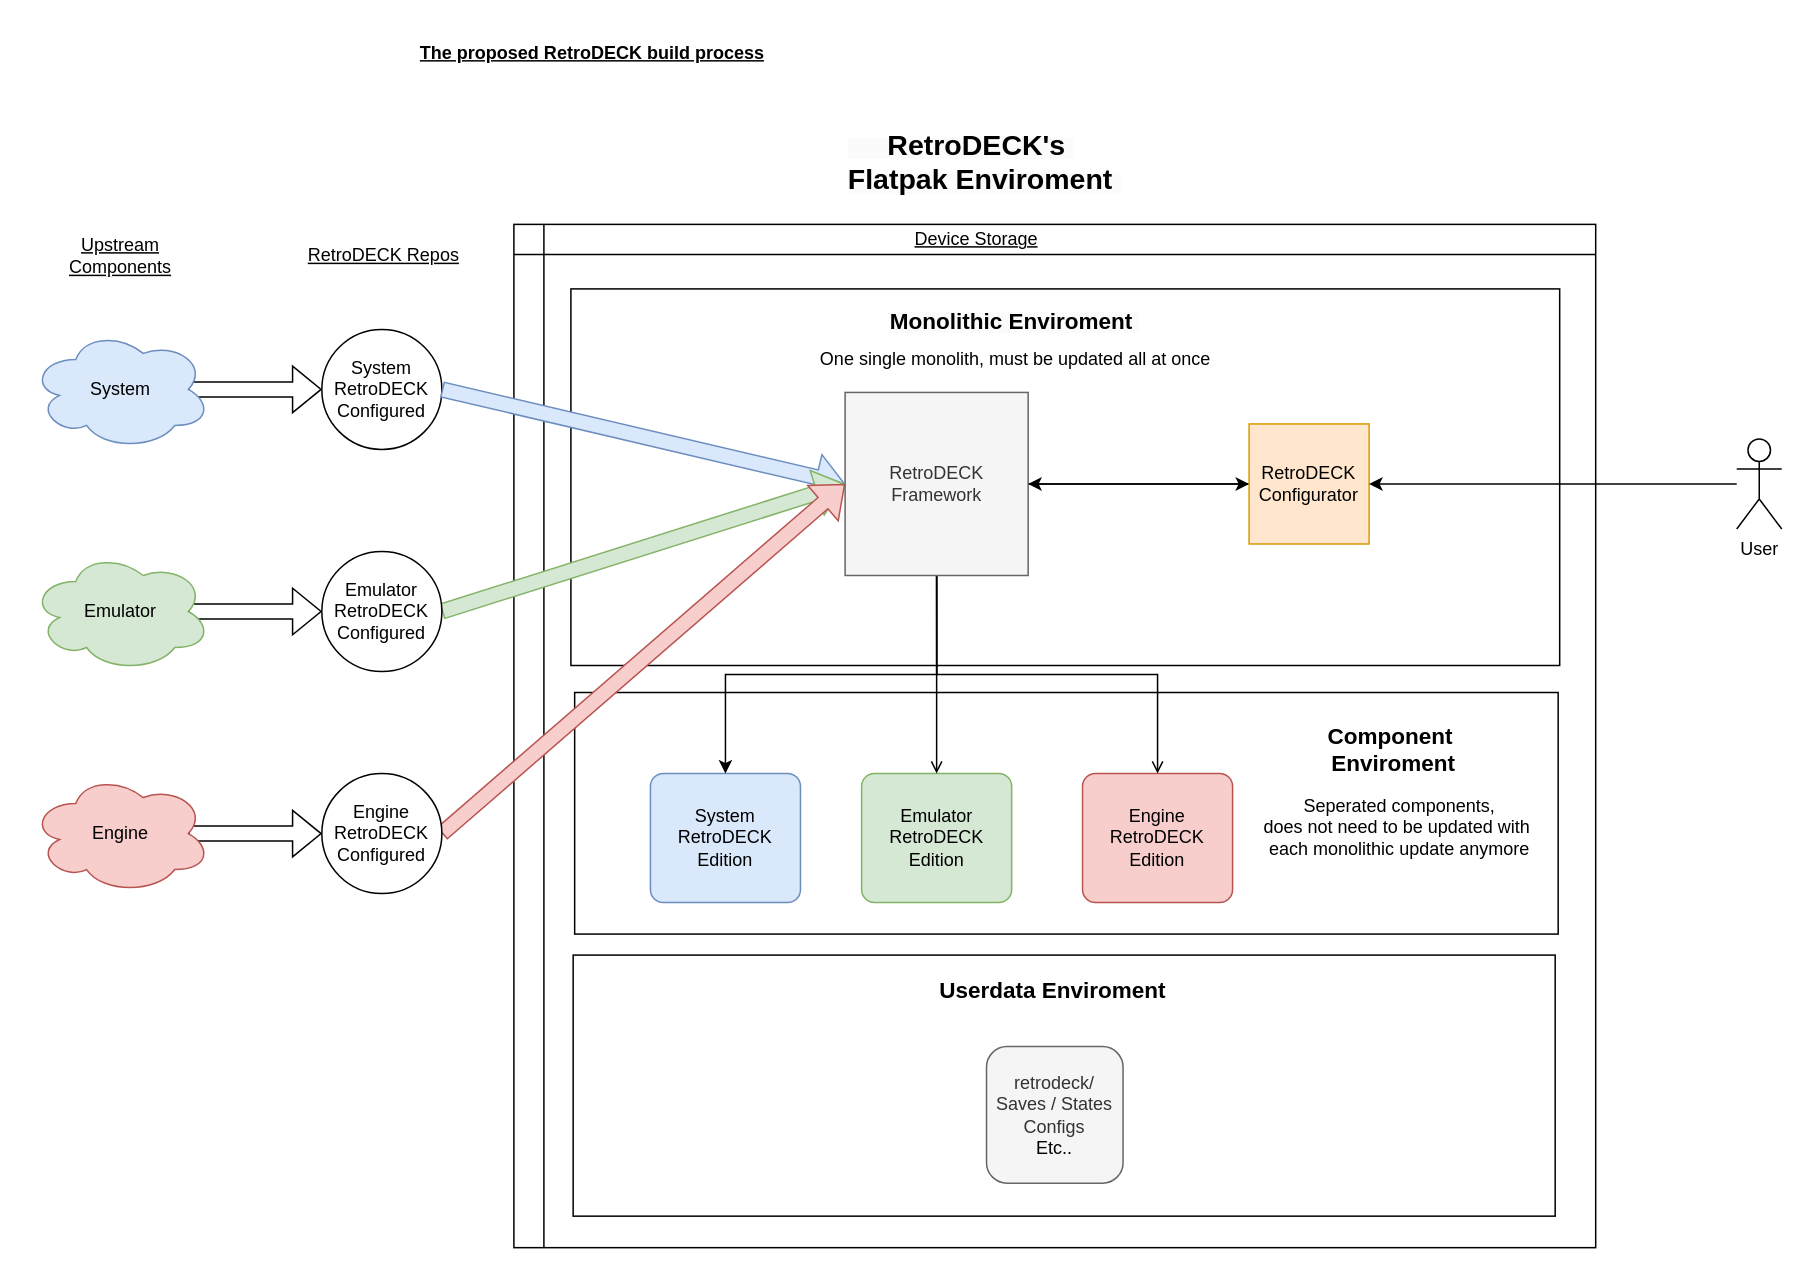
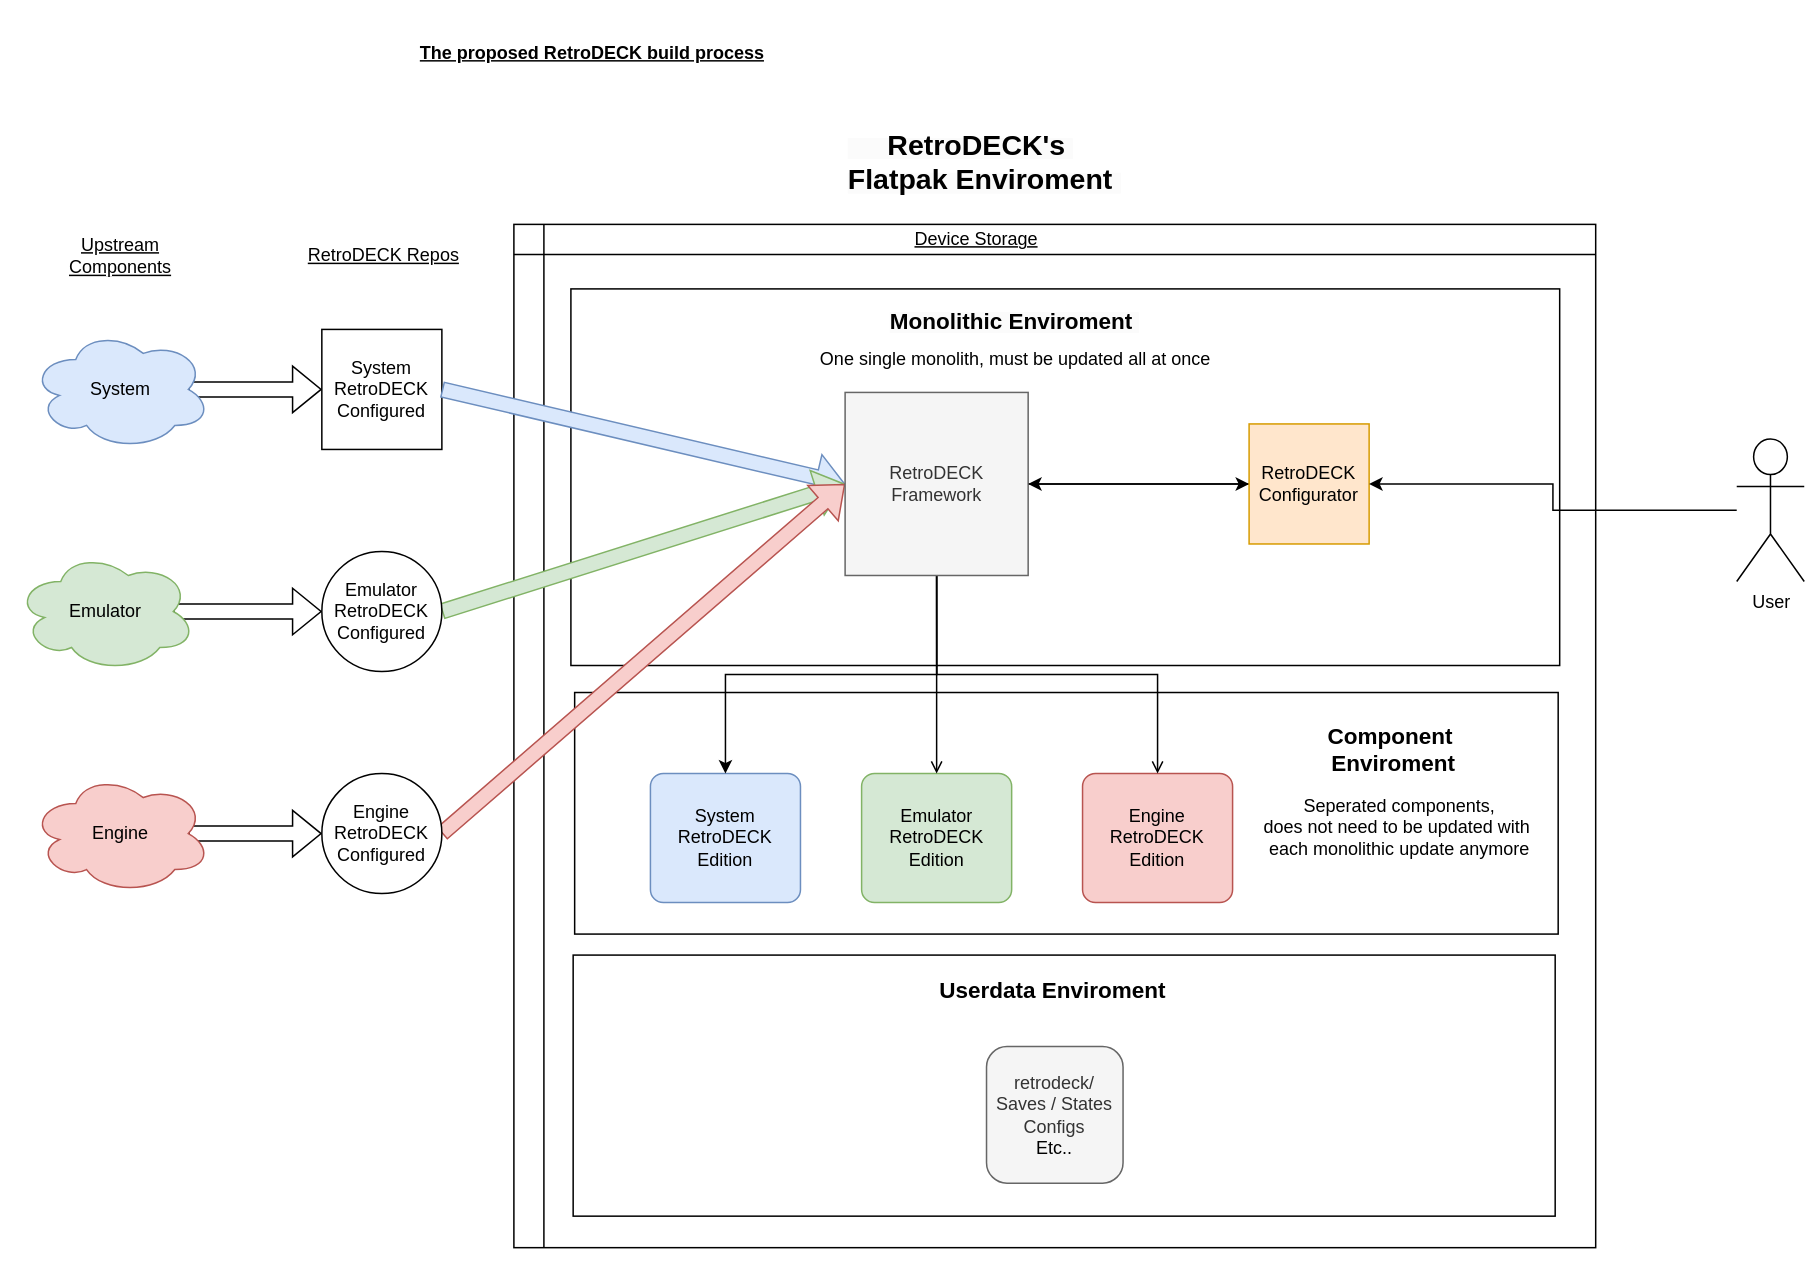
  <mxCell id="0" />
  <mxCell id="1" parent="0" />
  <mxCell id="2" value="" style="shape=internalStorage;whiteSpace=wrap;html=1;backgroundOutline=1;" parent="1" vertex="1"><mxGeometry x="342" y="149" width="721" height="682" as="geometry" /></mxCell>
  <mxCell id="3" value="" style="shape=flexArrow;endArrow=classic;html=1;rounded=0;exitX=0.875;exitY=0.5;exitDx=0;exitDy=0;exitPerimeter=0;entryX=0;entryY=0.5;entryDx=0;entryDy=0;" parent="1" source="7" target="16" edge="1"><mxGeometry width="50" height="50" relative="1" as="geometry"><mxPoint x="385" y="536" as="sourcePoint" /><mxPoint x="435" y="486" as="targetPoint" /></mxGeometry></mxCell>
  <mxCell id="4" value="" style="shape=flexArrow;endArrow=classic;html=1;rounded=0;exitX=0.875;exitY=0.5;exitDx=0;exitDy=0;exitPerimeter=0;entryX=0;entryY=0.5;entryDx=0;entryDy=0;" parent="1" source="9" target="25" edge="1"><mxGeometry width="50" height="50" relative="1" as="geometry"><mxPoint x="151" y="540" as="sourcePoint" /><mxPoint x="201" y="490" as="targetPoint" /></mxGeometry></mxCell>
  <mxCell id="5" value="" style="shape=flexArrow;endArrow=classic;html=1;rounded=0;exitX=0.875;exitY=0.5;exitDx=0;exitDy=0;exitPerimeter=0;entryX=0;entryY=0.5;entryDx=0;entryDy=0;" parent="1" source="10" target="26" edge="1"><mxGeometry width="50" height="50" relative="1" as="geometry"><mxPoint x="385" y="536" as="sourcePoint" /><mxPoint x="435" y="486" as="targetPoint" /></mxGeometry></mxCell>
  <mxCell id="6" value="" style="rounded=0;whiteSpace=wrap;html=1;" parent="1" vertex="1"><mxGeometry x="380" y="192" width="659" height="251" as="geometry" /></mxCell>
  <mxCell id="7" value="System" style="ellipse;shape=cloud;whiteSpace=wrap;html=1;fillColor=#dae8fc;strokeColor=#6c8ebf;" parent="1" vertex="1"><mxGeometry x="20" y="219" width="120" height="80" as="geometry" /></mxCell>
  <mxCell id="8" value="&lt;u&gt;Upstream Components&lt;/u&gt;" style="text;html=1;align=center;verticalAlign=middle;whiteSpace=wrap;rounded=0;" parent="1" vertex="1"><mxGeometry x="50" y="155" width="60" height="30" as="geometry" /></mxCell>
  <mxCell id="9" value="Engine" style="ellipse;shape=cloud;whiteSpace=wrap;html=1;fillColor=#f8cecc;strokeColor=#b85450;" parent="1" vertex="1"><mxGeometry x="20" y="515" width="120" height="80" as="geometry" /></mxCell>
- <mxCell id="10" value="Emulator" style="ellipse;shape=cloud;whiteSpace=wrap;html=1;fillColor=#d5e8d4;strokeColor=#82b366;" parent="1" vertex="1"><mxGeometry x="20" y="367" width="120" height="80" as="geometry" /></mxCell>
+ <mxCell id="10" value="Emulator" style="ellipse;shape=cloud;whiteSpace=wrap;html=1;fillColor=#d5e8d4;strokeColor=#82b366;" parent="1" vertex="1"><mxGeometry x="10" y="367" width="120" height="80" as="geometry" /></mxCell>
  <mxCell id="11" value="&lt;b&gt;&lt;u&gt;The proposed RetroDECK build process&lt;/u&gt;&lt;/b&gt;" style="text;html=1;align=center;verticalAlign=middle;whiteSpace=wrap;rounded=0;" parent="1" vertex="1"><mxGeometry x="223" y="20" width="343" height="30" as="geometry" /></mxCell>
  <mxCell id="12" value="&lt;u&gt;RetroDECK Repos&lt;/u&gt;" style="text;html=1;align=center;verticalAlign=middle;resizable=0;points=[];autosize=1;strokeColor=none;fillColor=none;" parent="1" vertex="1"><mxGeometry x="195" y="157" width="119" height="26" as="geometry" /></mxCell>
  <mxCell id="13" value="One single monolith, must be updated all at once" style="text;html=1;align=center;verticalAlign=middle;resizable=0;points=[];autosize=1;strokeColor=none;fillColor=none;" parent="1" vertex="1"><mxGeometry x="537" y="226" width="278" height="26" as="geometry" /></mxCell>
  <mxCell id="14" value="&lt;u&gt;Device Storage&lt;/u&gt;" style="text;html=1;align=center;verticalAlign=middle;resizable=0;points=[];autosize=1;strokeColor=none;fillColor=none;" parent="1" vertex="1"><mxGeometry x="600" y="146" width="100" height="26" as="geometry" /></mxCell>
  <mxCell id="15" value="" style="rounded=0;whiteSpace=wrap;html=1;" parent="1" vertex="1"><mxGeometry x="381.5" y="636" width="654.5" height="174" as="geometry" /></mxCell>
- <mxCell id="16" value="System&lt;div&gt;RetroDECK&lt;/div&gt;&lt;div&gt;Configured&lt;/div&gt;" style="ellipse;whiteSpace=wrap;html=1;aspect=fixed;" parent="1" vertex="1"><mxGeometry x="214" y="219" width="80" height="80" as="geometry" /></mxCell>
+ <mxCell id="16" value="System&lt;div&gt;RetroDECK&lt;/div&gt;&lt;div&gt;Configured&lt;/div&gt;" style="whiteSpace=wrap;html=1;aspect=fixed;rounded=0;" parent="1" vertex="1"><mxGeometry x="214" y="219" width="80" height="80" as="geometry" /></mxCell>
  <mxCell id="17" value="&lt;span style=&quot;color: rgba(0, 0, 0, 0); font-family: monospace; font-size: 0px; text-align: start; text-wrap-mode: nowrap;&quot;&gt;%3CmxGraphModel%3E%3Croot%3E%3CmxCell%20id%3D%220%22%2F%3E%3CmxCell%20id%3D%221%22%20parent%3D%220%22%2F%3E%3CmxCell%20id%3D%222%22%20value%3D%22The%20user%2C%20you!%22%20style%3D%22shape%3DumlActor%3BverticalLabelPosition%3Dbottom%3BverticalAlign%3Dtop%3Bhtml%3D1%3BoutlineConnect%3D0%3B%22%20vertex%3D%221%22%20parent%3D%221%22%3E%3CmxGeometry%20x%3D%221028%22%20y%3D%22425%22%20width%3D%2262%22%20height%3D%22115%22%20as%3D%22geometry%22%2F%3E%3C%2FmxCell%3E%3C%2Froot%3E%3C%2FmxGraphModel%3E&lt;/span&gt;&lt;span style=&quot;color: rgba(0, 0, 0, 0); font-family: monospace; font-size: 0px; text-align: start; text-wrap-mode: nowrap;&quot;&gt;%3CmxGraphModel%3E%3Croot%3E%3CmxCell%20id%3D%220%22%2F%3E%3CmxCell%20id%3D%221%22%20parent%3D%220%22%2F%3E%3CmxCell%20id%3D%222%22%20value%3D%22The%20user%2C%20you!%22%20style%3D%22shape%3DumlActor%3BverticalLabelPosition%3Dbottom%3BverticalAlign%3Dtop%3Bhtml%3D1%3BoutlineConnect%3D0%3B%22%20vertex%3D%221%22%20parent%3D%221%22%3E%3CmxGeometry%20x%3D%221028%22%20y%3D%22425%22%20width%3D%2262%22%20height%3D%22115%22%20as%3D%22geometry%22%2F%3E%3C%2FmxCell%3E%3C%2Froot%3E%3C%2FmxGraphModel%3E&lt;/span&gt;" style="rounded=0;whiteSpace=wrap;html=1;" parent="1" vertex="1"><mxGeometry x="382.5" y="461" width="655.5" height="161" as="geometry" /></mxCell>
  <mxCell id="18" value="&lt;b&gt;&lt;font style=&quot;font-size: 15px;&quot;&gt;Component&amp;nbsp;&lt;/font&gt;&lt;/b&gt;&lt;div&gt;&lt;b&gt;&lt;font style=&quot;font-size: 15px;&quot;&gt;&lt;span style=&quot;background-color: transparent; color: light-dark(rgb(0, 0, 0), rgb(255, 255, 255));&quot;&gt;Enviroment&lt;/span&gt;&lt;/font&gt;&lt;/b&gt;&lt;/div&gt;" style="text;html=1;align=center;verticalAlign=middle;resizable=0;points=[];autosize=1;strokeColor=none;fillColor=#FFFFFF;" parent="1" vertex="1"><mxGeometry x="875" y="475" width="106" height="48" as="geometry" /></mxCell>
  <mxCell id="19" value="System&lt;div&gt;RetroDECK&lt;/div&gt;&lt;div&gt;Edition&lt;/div&gt;" style="rounded=1;arcSize=10;whiteSpace=wrap;html=1;align=center;fillColor=#dae8fc;strokeColor=#6c8ebf;" parent="1" vertex="1"><mxGeometry x="433" y="515" width="100" height="86" as="geometry" /></mxCell>
  <mxCell id="20" value="Emulator&lt;div&gt;RetroDECK&lt;/div&gt;&lt;div&gt;Edition&lt;/div&gt;" style="rounded=1;arcSize=10;whiteSpace=wrap;html=1;align=center;fillColor=#d5e8d4;strokeColor=#82b366;" parent="1" vertex="1"><mxGeometry x="573.75" y="515" width="100" height="86" as="geometry" /></mxCell>
  <mxCell id="21" value="Engine&lt;div&gt;&lt;div&gt;RetroDECK&lt;/div&gt;&lt;div&gt;Edition&lt;/div&gt;&lt;/div&gt;" style="rounded=1;arcSize=10;whiteSpace=wrap;html=1;align=center;fillColor=#f8cecc;strokeColor=#b85450;" parent="1" vertex="1"><mxGeometry x="721" y="515" width="100" height="86" as="geometry" /></mxCell>
  <mxCell id="22" value="" style="shape=flexArrow;endArrow=classic;html=1;rounded=0;exitX=1;exitY=0.5;exitDx=0;exitDy=0;fillColor=#dae8fc;strokeColor=#6c8ebf;entryX=0;entryY=0.5;entryDx=0;entryDy=0;" parent="1" source="16" target="35" edge="1"><mxGeometry width="50" height="50" relative="1" as="geometry"><mxPoint x="384" y="536" as="sourcePoint" /><mxPoint x="451" y="283" as="targetPoint" /></mxGeometry></mxCell>
  <mxCell id="23" value="" style="shape=flexArrow;endArrow=classic;html=1;rounded=0;exitX=1;exitY=0.5;exitDx=0;exitDy=0;fillColor=#d5e8d4;strokeColor=#82b366;entryX=0;entryY=0.5;entryDx=0;entryDy=0;" parent="1" source="26" edge="1" target="35"><mxGeometry width="50" height="50" relative="1" as="geometry"><mxPoint x="304" y="269" as="sourcePoint" /><mxPoint x="450" y="278" as="targetPoint" /></mxGeometry></mxCell>
  <mxCell id="24" value="" style="shape=flexArrow;endArrow=classic;html=1;rounded=0;exitX=1;exitY=0.5;exitDx=0;exitDy=0;fillColor=#f8cecc;strokeColor=#b85450;entryX=0;entryY=0.5;entryDx=0;entryDy=0;" parent="1" source="25" edge="1" target="35"><mxGeometry width="50" height="50" relative="1" as="geometry"><mxPoint x="384" y="536" as="sourcePoint" /><mxPoint x="451" y="279" as="targetPoint" /></mxGeometry></mxCell>
  <mxCell id="25" value="Engine&lt;br&gt;&lt;div&gt;RetroDECK&lt;/div&gt;&lt;div&gt;Configured&lt;/div&gt;" style="ellipse;whiteSpace=wrap;html=1;aspect=fixed;" parent="1" vertex="1"><mxGeometry x="214" y="515" width="80" height="80" as="geometry" /></mxCell>
  <mxCell id="26" value="Emulator&lt;div&gt;RetroDECK&lt;/div&gt;&lt;div&gt;Configured&lt;/div&gt;" style="ellipse;whiteSpace=wrap;html=1;aspect=fixed;" parent="1" vertex="1"><mxGeometry x="214" y="367" width="80" height="80" as="geometry" /></mxCell>
  <mxCell id="27" value="&lt;b style=&quot;forced-color-adjust: none; color: rgb(0, 0, 0); font-family: Helvetica; font-size: 12px; font-style: normal; font-variant-ligatures: normal; font-variant-caps: normal; letter-spacing: normal; orphans: 2; text-align: center; text-indent: 0px; text-transform: none; widows: 2; word-spacing: 0px; -webkit-text-stroke-width: 0px; white-space: nowrap; background-color: rgb(251, 251, 251); text-decoration-thickness: initial; text-decoration-style: initial; text-decoration-color: initial;&quot;&gt;&lt;font style=&quot;forced-color-adjust: none; font-size: 15px;&quot;&gt;&lt;br style=&quot;forced-color-adjust: none;&quot;&gt;Monolithic&amp;nbsp;&lt;span style=&quot;forced-color-adjust: none; background-color: transparent; color: light-dark(rgb(0, 0, 0), rgb(255, 255, 255));&quot;&gt;Enviroment&amp;nbsp;&lt;/span&gt;&lt;/font&gt;&lt;/b&gt;" style="text;whiteSpace=wrap;html=1;" vertex="1" parent="1"><mxGeometry x="591" y="180" width="195" height="58" as="geometry" /></mxCell>
  <mxCell id="28" value="&lt;div&gt;retrodeck/&lt;/div&gt;&lt;div&gt;Saves / States&lt;/div&gt;&lt;div&gt;Configs&lt;span style=&quot;background-color: transparent; color: light-dark(rgb(0, 0, 0), rgb(255, 255, 255));&quot;&gt;&lt;br&gt;&lt;/span&gt;&lt;/div&gt;&lt;div&gt;&lt;span style=&quot;background-color: transparent; color: light-dark(rgb(0, 0, 0), rgb(255, 255, 255));&quot;&gt;Etc..&lt;/span&gt;&lt;/div&gt;" style="whiteSpace=wrap;html=1;aspect=fixed;fillColor=#f5f5f5;fontColor=#333333;strokeColor=#666666;rounded=1;" vertex="1" parent="1"><mxGeometry x="657" y="697" width="91" height="91" as="geometry" /></mxCell>
  <mxCell id="29" value="&lt;b&gt;&lt;font style=&quot;font-size: 15px;&quot;&gt;Userdata&amp;nbsp;&lt;span style=&quot;background-color: transparent; color: light-dark(rgb(0, 0, 0), rgb(255, 255, 255));&quot;&gt;Enviroment&amp;nbsp;&lt;/span&gt;&lt;/font&gt;&lt;/b&gt;" style="text;html=1;align=center;verticalAlign=middle;resizable=0;points=[];autosize=1;strokeColor=none;fillColor=none;" vertex="1" parent="1"><mxGeometry x="616" y="644" width="173" height="30" as="geometry" /></mxCell>
  <mxCell id="30" value="&lt;b style=&quot;forced-color-adjust: none; color: rgb(0, 0, 0); font-family: Helvetica; font-style: normal; font-variant-ligatures: normal; font-variant-caps: normal; letter-spacing: normal; orphans: 2; text-align: center; text-indent: 0px; text-transform: none; widows: 2; word-spacing: 0px; -webkit-text-stroke-width: 0px; white-space: nowrap; background-color: rgb(251, 251, 251); text-decoration-thickness: initial; text-decoration-style: initial; text-decoration-color: initial;&quot;&gt;&lt;font style=&quot;forced-color-adjust: none; font-size: 19px;&quot;&gt;&amp;nbsp; &amp;nbsp; &amp;nbsp;RetroDECK's&amp;nbsp;&lt;/font&gt;&lt;/b&gt;&lt;div&gt;&lt;b style=&quot;forced-color-adjust: none; color: rgb(0, 0, 0); font-family: Helvetica; font-style: normal; font-variant-ligatures: normal; font-variant-caps: normal; letter-spacing: normal; orphans: 2; text-align: center; text-indent: 0px; text-transform: none; widows: 2; word-spacing: 0px; -webkit-text-stroke-width: 0px; white-space: nowrap; background-color: rgb(251, 251, 251); text-decoration-thickness: initial; text-decoration-style: initial; text-decoration-color: initial;&quot;&gt;&lt;font style=&quot;forced-color-adjust: none; font-size: 19px;&quot;&gt;Flatpak&amp;nbsp;&lt;span style=&quot;forced-color-adjust: none; background-color: transparent; color: light-dark(rgb(0, 0, 0), rgb(255, 255, 255));&quot;&gt;Enviroment&amp;nbsp;&lt;/span&gt;&lt;/font&gt;&lt;/b&gt;&lt;/div&gt;" style="text;whiteSpace=wrap;html=1;" vertex="1" parent="1"><mxGeometry x="562.75" y="79" width="216" height="58" as="geometry" /></mxCell>
  <mxCell id="31" style="edgeStyle=orthogonalEdgeStyle;rounded=0;orthogonalLoop=1;jettySize=auto;html=1;exitX=0.5;exitY=1;exitDx=0;exitDy=0;" edge="1" parent="1" source="35" target="19"><mxGeometry relative="1" as="geometry" /></mxCell>
  <mxCell id="32" style="edgeStyle=orthogonalEdgeStyle;rounded=0;orthogonalLoop=1;jettySize=auto;html=1;endArrow=open;" edge="1" parent="1" source="35" target="20"><mxGeometry relative="1" as="geometry" /></mxCell>
  <mxCell id="33" style="edgeStyle=orthogonalEdgeStyle;rounded=0;orthogonalLoop=1;jettySize=auto;html=1;exitX=0.5;exitY=1;exitDx=0;exitDy=0;endArrow=open;" edge="1" parent="1" source="35" target="21"><mxGeometry relative="1" as="geometry" /></mxCell>
  <mxCell id="34" style="edgeStyle=orthogonalEdgeStyle;rounded=0;orthogonalLoop=1;jettySize=auto;html=1;" edge="1" parent="1" source="35" target="37"><mxGeometry relative="1" as="geometry" /></mxCell>
  <mxCell id="35" value="RetroDECK&lt;div&gt;Framework&lt;/div&gt;" style="whiteSpace=wrap;html=1;aspect=fixed;fillColor=#f5f5f5;fontColor=#333333;strokeColor=#666666;" vertex="1" parent="1"><mxGeometry x="562.75" y="261" width="122" height="122" as="geometry" /></mxCell>
  <mxCell id="36" style="edgeStyle=orthogonalEdgeStyle;rounded=0;orthogonalLoop=1;jettySize=auto;html=1;" edge="1" parent="1" source="37" target="35"><mxGeometry relative="1" as="geometry" /></mxCell>
  <mxCell id="37" value="RetroDECK&lt;div&gt;Configurator&lt;/div&gt;" style="whiteSpace=wrap;html=1;aspect=fixed;fillColor=#ffe6cc;strokeColor=#d79b00;" vertex="1" parent="1"><mxGeometry x="832" y="282" width="80" height="80" as="geometry" /></mxCell>
  <mxCell id="38" style="edgeStyle=orthogonalEdgeStyle;rounded=0;orthogonalLoop=1;jettySize=auto;html=1;" edge="1" parent="1" source="39" target="37"><mxGeometry relative="1" as="geometry" /></mxCell>
- <mxCell id="39" value="User" style="shape=umlActor;verticalLabelPosition=bottom;verticalAlign=top;html=1;outlineConnect=0;" vertex="1" parent="1"><mxGeometry x="1157" y="292" width="30" height="60" as="geometry" /></mxCell>
+ <mxCell id="39" value="User" style="shape=umlActor;verticalLabelPosition=bottom;verticalAlign=top;html=1;outlineConnect=0;" vertex="1" parent="1"><mxGeometry x="1157" y="292" width="45" height="95" as="geometry" /></mxCell>
  <mxCell id="40" value="Seperated components,&lt;div&gt;does not&amp;nbsp;&lt;span style=&quot;background-color: transparent; color: light-dark(rgb(0, 0, 0), rgb(255, 255, 255));&quot;&gt;need to be updated with&amp;nbsp;&lt;/span&gt;&lt;/div&gt;&lt;div&gt;&lt;span style=&quot;background-color: transparent; color: light-dark(rgb(0, 0, 0), rgb(255, 255, 255));&quot;&gt;each monolithic update anymore&lt;/span&gt;&lt;/div&gt;" style="text;html=1;align=center;verticalAlign=middle;resizable=0;points=[];autosize=1;strokeColor=none;fillColor=none;" vertex="1" parent="1"><mxGeometry x="832" y="523" width="199" height="55" as="geometry" /></mxCell>
